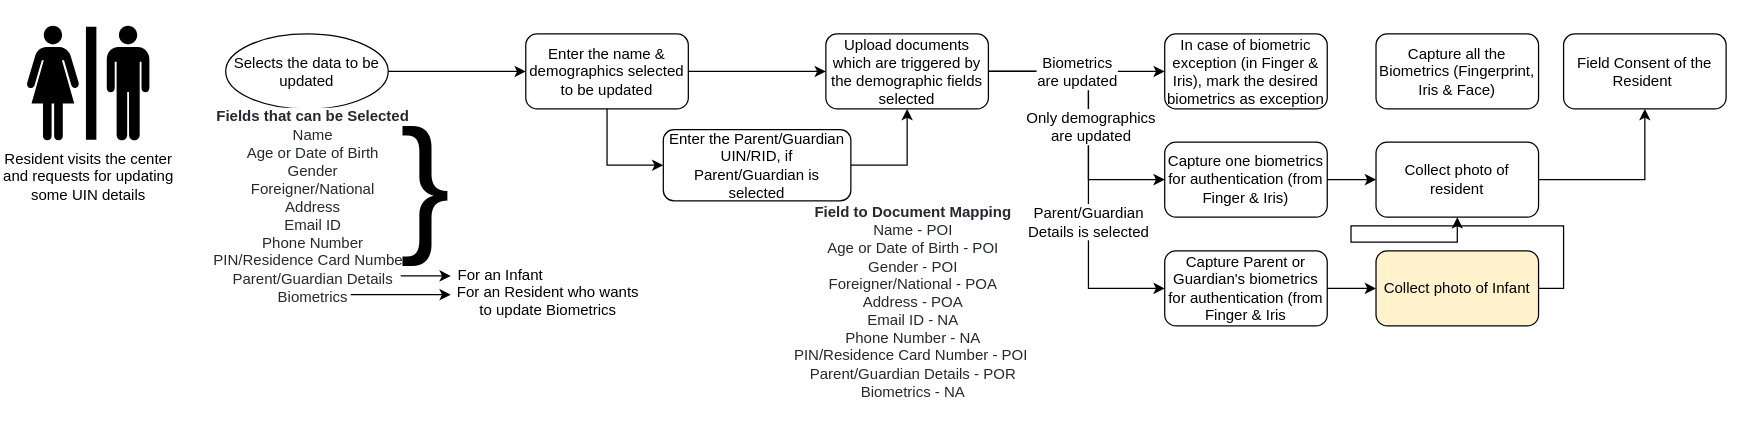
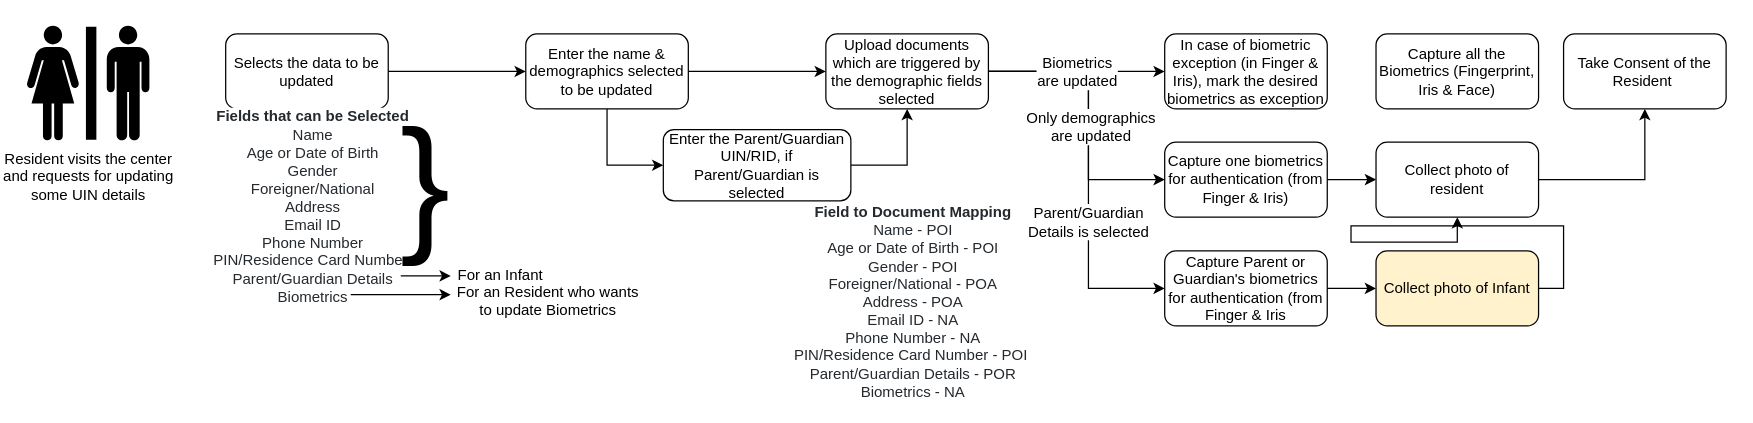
  <mxCell id="0" />
  <mxCell id="1" parent="0" />
  <mxCell id="2" style="edgeStyle=orthogonalEdgeStyle;rounded=0;orthogonalLoop=1;jettySize=auto;html=1;exitX=1;exitY=0.5;exitDx=0;exitDy=0;entryX=0;entryY=0.5;entryDx=0;entryDy=0;fontSize=12;" parent="1" source="19" target="27" edge="1"><mxGeometry relative="1" as="geometry"><Array as="points"><mxPoint x="870" y="57" /><mxPoint x="870" y="230" /></Array></mxGeometry></mxCell>
  <mxCell id="3" value="Parent/Guardian&lt;br&gt;Details is selected" style="text;html=1;align=center;verticalAlign=middle;resizable=0;points=[];labelBackgroundColor=#ffffff;fontSize=12;" parent="2" vertex="1" connectable="0"><mxGeometry x="0.273" y="-1" relative="1" as="geometry"><mxPoint as="offset" /></mxGeometry></mxCell>
  <mxCell id="4" style="edgeStyle=orthogonalEdgeStyle;rounded=0;orthogonalLoop=1;jettySize=auto;html=1;exitX=1;exitY=0.5;exitDx=0;exitDy=0;entryX=0;entryY=0.5;entryDx=0;entryDy=0;fontSize=12;" parent="1" source="19" target="25" edge="1"><mxGeometry relative="1" as="geometry"><Array as="points"><mxPoint x="870" y="57" /><mxPoint x="870" y="143" /></Array></mxGeometry></mxCell>
  <mxCell id="5" value="Only demographics &lt;br&gt;are updated" style="text;html=1;align=center;verticalAlign=middle;resizable=0;points=[];labelBackgroundColor=#ffffff;fontSize=12;" parent="4" vertex="1" connectable="0"><mxGeometry x="0.092" y="1" relative="1" as="geometry"><mxPoint as="offset" /></mxGeometry></mxCell>
  <mxCell id="6" style="edgeStyle=orthogonalEdgeStyle;rounded=0;orthogonalLoop=1;jettySize=auto;html=1;exitX=1;exitY=0.5;exitDx=0;exitDy=0;entryX=0;entryY=0.5;entryDx=0;entryDy=0;fontSize=12;" parent="1" source="7" target="17" edge="1"><mxGeometry relative="1" as="geometry" /></mxCell>
- <mxCell id="7" value="Selects the data to be updated" style="ellipse;whiteSpace=wrap;html=1;" parent="1" vertex="1"><mxGeometry x="180" y="26.5" width="130" height="60" as="geometry" /></mxCell>
+ <mxCell id="7" value="Selects the data to be updated" style="rounded=1;whiteSpace=wrap;html=1;" parent="1" vertex="1"><mxGeometry x="180" y="26.5" width="130" height="60" as="geometry" /></mxCell>
  <mxCell id="8" value="Resident visits the center &lt;br&gt;and requests for updating &lt;br&gt;some UIN details" style="shape=mxgraph.signs.people.unisex;html=1;fillColor=#000000;strokeColor=none;verticalLabelPosition=bottom;verticalAlign=top;align=center;" parent="1" vertex="1"><mxGeometry x="20" y="20" width="99" height="93" as="geometry" /></mxCell>
  <mxCell id="9" value="&lt;span style=&quot;color: rgb(36 , 41 , 46) ; font-size: 12px ; text-align: left ; background-color: rgb(255 , 255 , 255)&quot;&gt;&lt;b&gt;Fields that can be Selected&lt;/b&gt;&lt;br&gt;Name&lt;br&gt;Age or Date of Birth&lt;br&gt;Gender&lt;br&gt;Foreigner/National&lt;br&gt;Address&lt;br&gt;Email ID&lt;br&gt;Phone Number&lt;br&gt;PIN/Residence Card Number&amp;nbsp;&lt;br&gt;Parent/Guardian Details&lt;br&gt;Biometrics&lt;/span&gt;" style="text;html=1;strokeColor=none;fillColor=none;align=center;verticalAlign=middle;whiteSpace=wrap;rounded=0;fontSize=12;" parent="1" vertex="1"><mxGeometry x="160" y="90" width="180" height="150" as="geometry" /></mxCell>
  <mxCell id="10" value="&lt;font style=&quot;font-size: 120px&quot;&gt;}&lt;/font&gt;" style="text;html=1;strokeColor=none;fillColor=none;align=center;verticalAlign=middle;whiteSpace=wrap;rounded=0;fontSize=12;" parent="1" vertex="1"><mxGeometry x="320" y="80" width="40" height="130" as="geometry" /></mxCell>
  <mxCell id="11" value="" style="endArrow=classic;html=1;fontSize=12;" parent="1" edge="1"><mxGeometry width="50" height="50" relative="1" as="geometry"><mxPoint x="320" y="220" as="sourcePoint" /><mxPoint x="360" y="220" as="targetPoint" /></mxGeometry></mxCell>
  <mxCell id="12" value="" style="endArrow=classic;html=1;fontSize=12;" parent="1" edge="1"><mxGeometry width="50" height="50" relative="1" as="geometry"><mxPoint x="280" y="235" as="sourcePoint" /><mxPoint x="360" y="235" as="targetPoint" /></mxGeometry></mxCell>
  <mxCell id="13" value="For an Infant" style="text;html=1;strokeColor=none;fillColor=none;align=center;verticalAlign=middle;whiteSpace=wrap;rounded=0;fontSize=12;" parent="1" vertex="1"><mxGeometry x="360" y="210" width="80" height="20" as="geometry" /></mxCell>
  <mxCell id="14" value="For an Resident who wants to update Biometrics" style="text;html=1;strokeColor=none;fillColor=none;align=center;verticalAlign=middle;whiteSpace=wrap;rounded=0;fontSize=12;" parent="1" vertex="1"><mxGeometry x="358" y="230" width="160" height="20" as="geometry" /></mxCell>
  <mxCell id="15" style="edgeStyle=orthogonalEdgeStyle;rounded=0;orthogonalLoop=1;jettySize=auto;html=1;exitX=1;exitY=0.5;exitDx=0;exitDy=0;entryX=0;entryY=0.5;entryDx=0;entryDy=0;fontSize=12;" parent="1" source="17" target="19" edge="1"><mxGeometry relative="1" as="geometry" /></mxCell>
  <mxCell id="16" style="edgeStyle=orthogonalEdgeStyle;rounded=0;orthogonalLoop=1;jettySize=auto;html=1;exitX=0.5;exitY=1;exitDx=0;exitDy=0;entryX=0;entryY=0.5;entryDx=0;entryDy=0;fontSize=12;" parent="1" source="17" target="21" edge="1"><mxGeometry relative="1" as="geometry" /></mxCell>
  <mxCell id="17" value="Enter the name &amp;amp; demographics selected to be updated" style="rounded=1;whiteSpace=wrap;html=1;" parent="1" vertex="1"><mxGeometry x="420" y="26.5" width="130" height="60" as="geometry" /></mxCell>
  <mxCell id="18" value="Biometrics&lt;br&gt;are updated" style="edgeStyle=orthogonalEdgeStyle;rounded=0;orthogonalLoop=1;jettySize=auto;html=1;exitX=1;exitY=0.5;exitDx=0;exitDy=0;fontSize=12;" parent="1" source="19" target="23" edge="1"><mxGeometry relative="1" as="geometry" /></mxCell>
  <mxCell id="19" value="Upload documents which are triggered by the demographic fields selected" style="rounded=1;whiteSpace=wrap;html=1;" parent="1" vertex="1"><mxGeometry x="660" y="26.5" width="130" height="60" as="geometry" /></mxCell>
  <mxCell id="20" style="edgeStyle=orthogonalEdgeStyle;rounded=0;orthogonalLoop=1;jettySize=auto;html=1;exitX=1;exitY=0.5;exitDx=0;exitDy=0;entryX=0.5;entryY=1;entryDx=0;entryDy=0;fontSize=12;" parent="1" source="21" target="19" edge="1"><mxGeometry relative="1" as="geometry" /></mxCell>
  <mxCell id="21" value="Enter the Parent/Guardian UIN/RID, if Parent/Guardian is selected" style="rounded=1;whiteSpace=wrap;html=1;" parent="1" vertex="1"><mxGeometry x="530" y="103" width="150" height="57" as="geometry" /></mxCell>
  <mxCell id="22" value="&lt;span style=&quot;color: rgb(36 , 41 , 46) ; font-size: 12px ; text-align: left ; background-color: rgb(255 , 255 , 255)&quot;&gt;&lt;b&gt;Field to Document Mapping&lt;/b&gt;&lt;br&gt;Name - POI&lt;br&gt;Age or Date of Birth - POI&lt;br&gt;Gender - POI&lt;br&gt;Foreigner/National - POA&lt;br&gt;Address - POA&lt;br&gt;Email ID - NA&lt;br&gt;Phone Number - NA&lt;br&gt;PIN/Residence Card Number - POI&amp;nbsp;&lt;br&gt;Parent/Guardian Details - POR&lt;br&gt;Biometrics - NA&lt;/span&gt;" style="text;html=1;strokeColor=none;fillColor=none;align=center;verticalAlign=middle;whiteSpace=wrap;rounded=0;fontSize=12;" parent="1" vertex="1"><mxGeometry x="630" y="166" width="200" height="150" as="geometry" /></mxCell>
  <mxCell id="23" value="In case of biometric exception (in Finger &amp;amp; Iris), mark the desired biometrics as exception" style="rounded=1;whiteSpace=wrap;html=1;" parent="1" vertex="1"><mxGeometry x="931" y="26.5" width="130" height="60" as="geometry" /></mxCell>
  <mxCell id="24" style="edgeStyle=orthogonalEdgeStyle;rounded=0;orthogonalLoop=1;jettySize=auto;html=1;exitX=1;exitY=0.5;exitDx=0;exitDy=0;entryX=0;entryY=0.5;entryDx=0;entryDy=0;fontSize=12;" parent="1" source="25" target="29" edge="1"><mxGeometry relative="1" as="geometry" /></mxCell>
  <mxCell id="25" value="Capture one biometrics for authentication (from Finger &amp;amp; Iris)" style="rounded=1;whiteSpace=wrap;html=1;" parent="1" vertex="1"><mxGeometry x="931" y="113" width="130" height="60" as="geometry" /></mxCell>
  <mxCell id="26" style="edgeStyle=orthogonalEdgeStyle;rounded=0;orthogonalLoop=1;jettySize=auto;html=1;exitX=1;exitY=0.5;exitDx=0;exitDy=0;entryX=0;entryY=0.5;entryDx=0;entryDy=0;fontSize=12;" parent="1" source="27" target="31" edge="1"><mxGeometry relative="1" as="geometry" /></mxCell>
  <mxCell id="27" value="Capture Parent or Guardian's biometrics for authentication (from Finger &amp;amp; Iris" style="rounded=1;whiteSpace=wrap;html=1;" parent="1" vertex="1"><mxGeometry x="931" y="200" width="130" height="60" as="geometry" /></mxCell>
  <mxCell id="28" style="edgeStyle=orthogonalEdgeStyle;rounded=0;orthogonalLoop=1;jettySize=auto;html=1;exitX=1;exitY=0.5;exitDx=0;exitDy=0;fontSize=12;" parent="1" source="29" target="32" edge="1"><mxGeometry relative="1" as="geometry" /></mxCell>
  <mxCell id="29" value="Collect photo of resident" style="rounded=1;whiteSpace=wrap;html=1;" parent="1" vertex="1"><mxGeometry x="1100" y="113" width="130" height="60" as="geometry" /></mxCell>
  <mxCell id="30" style="edgeStyle=orthogonalEdgeStyle;rounded=0;orthogonalLoop=1;jettySize=auto;html=1;exitX=1;exitY=0.5;exitDx=0;exitDy=0;fontSize=12;" parent="1" source="31" target="29" edge="1"><mxGeometry relative="1" as="geometry" /></mxCell>
  <mxCell id="31" value="Collect photo of Infant" style="rounded=1;whiteSpace=wrap;html=1;fillColor=#fff2cc;" parent="1" vertex="1"><mxGeometry x="1100" y="200" width="130" height="60" as="geometry" /></mxCell>
- <mxCell id="32" value="Field Consent of the Resident&amp;nbsp;" style="rounded=1;whiteSpace=wrap;html=1;" parent="1" vertex="1"><mxGeometry x="1250" y="26.5" width="130" height="60" as="geometry" /></mxCell>
+ <mxCell id="32" value="Take Consent of the Resident&amp;nbsp;" style="rounded=1;whiteSpace=wrap;html=1;" parent="1" vertex="1"><mxGeometry x="1250" y="26.5" width="130" height="60" as="geometry" /></mxCell>
  <mxCell id="33" value="Capture all the Biometrics (Fingerprint, Iris &amp;amp; Face)" style="rounded=1;whiteSpace=wrap;html=1;" vertex="1" parent="1"><mxGeometry x="1100" y="26.5" width="130" height="60" as="geometry" /></mxCell>
